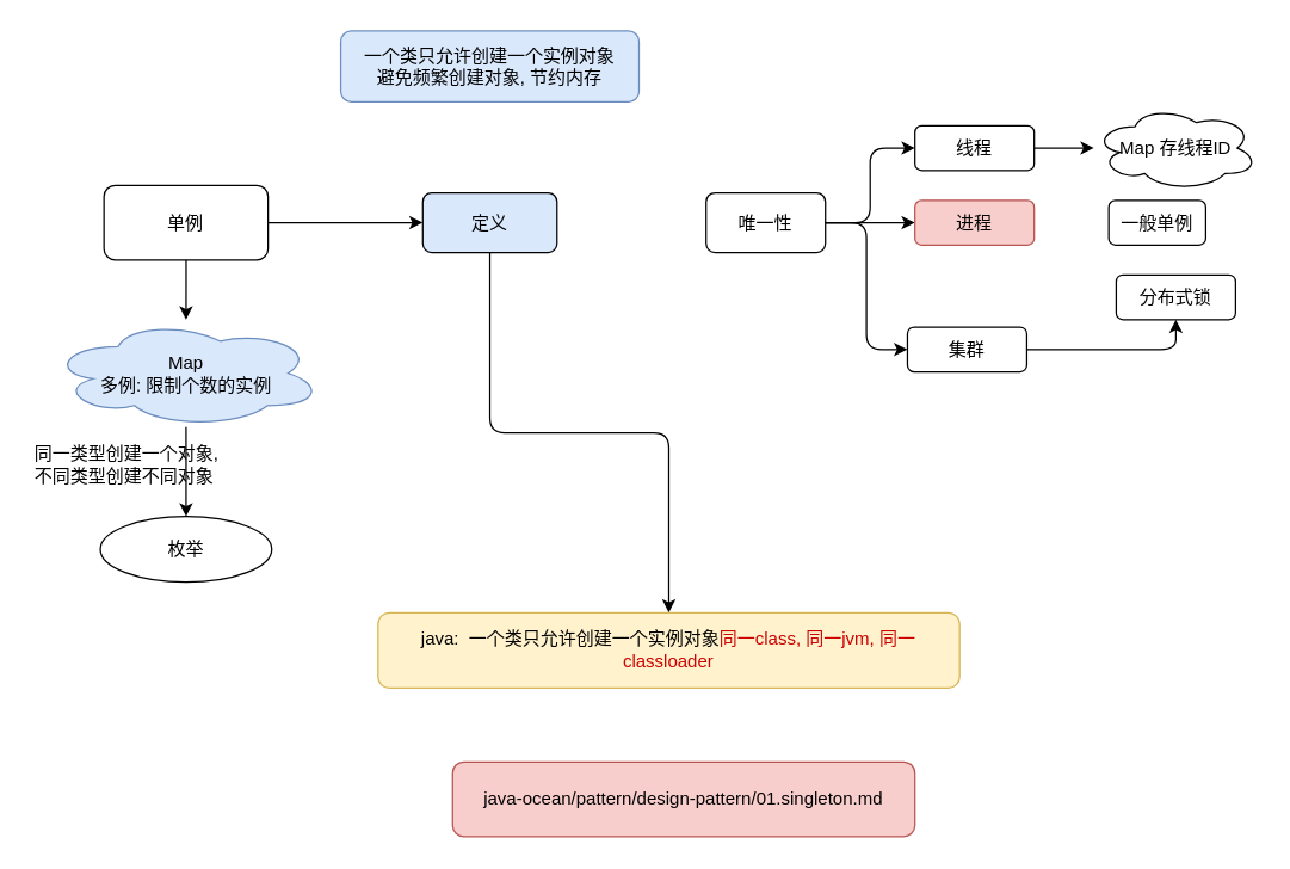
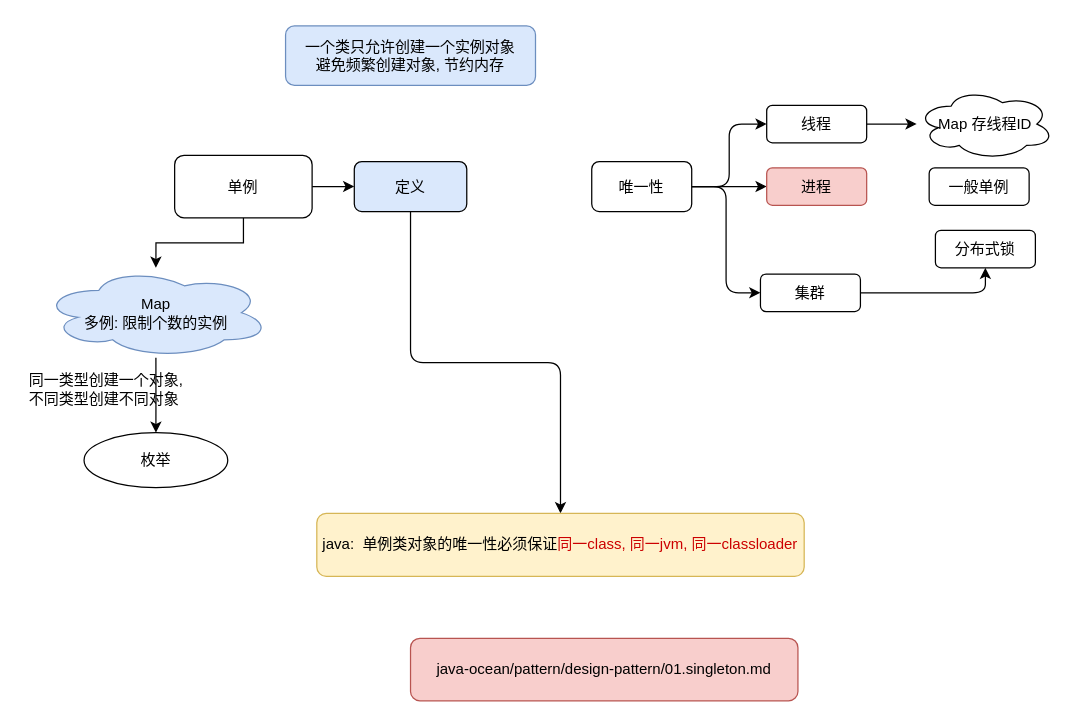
  <mxCell id="0" />
  <mxCell id="1" parent="0" />
  <mxCell id="2" value="" style="edgeStyle=orthogonalEdgeStyle;rounded=0;orthogonalLoop=1;jettySize=auto;html=1;" parent="1" source="4" target="6" edge="1"><mxGeometry relative="1" as="geometry" /></mxCell>
  <mxCell id="3" value="" style="edgeStyle=orthogonalEdgeStyle;rounded=0;orthogonalLoop=1;jettySize=auto;html=1;" parent="1" source="4" target="18" edge="1"><mxGeometry relative="1" as="geometry" /></mxCell>
- <mxCell id="4" value="单例" style="rounded=1;whiteSpace=wrap;html=1;" parent="1" vertex="1"><mxGeometry x="69.25" y="123.5" width="110" height="50" as="geometry" /></mxCell>
+ <mxCell id="4" value="单例" style="rounded=1;whiteSpace=wrap;html=1;" parent="1" vertex="1"><mxGeometry x="139.25" y="123.5" width="110" height="50" as="geometry" /></mxCell>
  <mxCell id="5" value="" style="edgeStyle=orthogonalEdgeStyle;rounded=1;orthogonalLoop=1;jettySize=auto;html=1;" edge="1" parent="1" source="6" target="25"><mxGeometry relative="1" as="geometry"><mxPoint x="433" y="148.5" as="targetPoint" /></mxGeometry></mxCell>
  <mxCell id="6" value="定义" style="rounded=1;whiteSpace=wrap;html=1;fillColor=#dae8fc;" parent="1" vertex="1"><mxGeometry x="283" y="128.5" width="90" height="40" as="geometry" /></mxCell>
  <mxCell id="7" value="" style="edgeStyle=orthogonalEdgeStyle;rounded=1;orthogonalLoop=1;jettySize=auto;html=1;entryX=0;entryY=0.5;entryDx=0;entryDy=0;" parent="1" source="10" target="12" edge="1"><mxGeometry relative="1" as="geometry" /></mxCell>
  <mxCell id="8" style="edgeStyle=orthogonalEdgeStyle;rounded=1;orthogonalLoop=1;jettySize=auto;html=1;entryX=0;entryY=0.5;entryDx=0;entryDy=0;" parent="1" source="10" target="13" edge="1"><mxGeometry relative="1" as="geometry" /></mxCell>
  <mxCell id="9" style="edgeStyle=orthogonalEdgeStyle;rounded=1;orthogonalLoop=1;jettySize=auto;html=1;entryX=0;entryY=0.5;entryDx=0;entryDy=0;" parent="1" source="10" target="15" edge="1"><mxGeometry relative="1" as="geometry" /></mxCell>
  <mxCell id="10" value="唯一性" style="rounded=1;whiteSpace=wrap;html=1;" parent="1" vertex="1"><mxGeometry x="473" y="128.5" width="80" height="40" as="geometry" /></mxCell>
  <mxCell id="11" value="" style="edgeStyle=orthogonalEdgeStyle;rounded=0;orthogonalLoop=1;jettySize=auto;html=1;" parent="1" source="12" target="16" edge="1"><mxGeometry relative="1" as="geometry" /></mxCell>
  <mxCell id="12" value="线程" style="rounded=1;whiteSpace=wrap;html=1;" parent="1" vertex="1"><mxGeometry x="613" y="83.5" width="80" height="30" as="geometry" /></mxCell>
  <mxCell id="13" value="进程" style="rounded=1;whiteSpace=wrap;html=1;fillColor=#f8cecc;strokeColor=#b85450;" parent="1" vertex="1"><mxGeometry x="613" y="133.5" width="80" height="30" as="geometry" /></mxCell>
  <mxCell id="14" value="" style="edgeStyle=orthogonalEdgeStyle;rounded=1;orthogonalLoop=1;jettySize=auto;html=1;" edge="1" parent="1" source="15" target="23"><mxGeometry relative="1" as="geometry" /></mxCell>
  <mxCell id="15" value="集群" style="rounded=1;whiteSpace=wrap;html=1;" parent="1" vertex="1"><mxGeometry x="608" y="218.5" width="80" height="30" as="geometry" /></mxCell>
  <mxCell id="16" value="Map 存线程ID" style="ellipse;shape=cloud;whiteSpace=wrap;html=1;rounded=1;" parent="1" vertex="1"><mxGeometry x="733" y="70" width="110" height="57" as="geometry" /></mxCell>
  <mxCell id="17" value="" style="edgeStyle=orthogonalEdgeStyle;rounded=1;orthogonalLoop=1;jettySize=auto;html=1;strokeColor=#000000;" parent="1" source="18" target="19" edge="1"><mxGeometry relative="1" as="geometry" /></mxCell>
  <mxCell id="18" value="Map&lt;br&gt;多例: 限制个数的实例" style="ellipse;shape=cloud;whiteSpace=wrap;html=1;rounded=1;fillColor=#dae8fc;strokeColor=#6c8ebf;" parent="1" vertex="1"><mxGeometry x="33" y="213.5" width="182.5" height="72" as="geometry" /></mxCell>
  <mxCell id="19" value="枚举" style="ellipse;whiteSpace=wrap;html=1;rounded=1;" parent="1" vertex="1"><mxGeometry x="66.75" y="345.5" width="115" height="44" as="geometry" /></mxCell>
  <mxCell id="20" value="同一类型创建一个对象, &lt;br&gt;不同类型创建不同对象" style="text;html=1;align=left;verticalAlign=middle;resizable=0;points=[];autosize=1;strokeColor=none;" parent="1" vertex="1"><mxGeometry x="20.5" y="295.5" width="140" height="30" as="geometry" /></mxCell>
- <mxCell id="21" value="java-ocean/pattern/design-pattern/01.singleton.md" style="rounded=1;whiteSpace=wrap;html=1;fillColor=#f8cecc;strokeColor=#b85450;" vertex="1" parent="1"><mxGeometry x="303" y="510" width="310" height="50" as="geometry" /></mxCell>
+ <mxCell id="21" value="java-ocean/pattern/design-pattern/01.singleton.md" style="rounded=1;whiteSpace=wrap;html=1;fillColor=#f8cecc;strokeColor=#b85450;" vertex="1" parent="1"><mxGeometry x="328" y="510" width="310" height="50" as="geometry" /></mxCell>
  <mxCell id="22" value="一个类只允许创建一个实例对象&lt;br&gt;避免频繁创建对象, 节约内存" style="rounded=1;whiteSpace=wrap;html=1;fillColor=#dae8fc;strokeColor=#6c8ebf;" vertex="1" parent="1"><mxGeometry x="228" y="20" width="200" height="47.5" as="geometry" /></mxCell>
  <mxCell id="23" value="分布式锁" style="rounded=1;whiteSpace=wrap;html=1;" vertex="1" parent="1"><mxGeometry x="748" y="183.5" width="80" height="30" as="geometry" /></mxCell>
- <mxCell id="24" value="一般单例" style="rounded=1;whiteSpace=wrap;html=1;" vertex="1" parent="1"><mxGeometry x="743" y="133.5" width="65" height="30" as="geometry" /></mxCell>
- <mxCell id="25" value="java:&amp;nbsp; 一个类只允许创建一个实例对象&lt;font color=&quot;#cc0000&quot;&gt;同一class, 同一jvm, 同一classloader&lt;/font&gt;" style="rounded=1;whiteSpace=wrap;html=1;fillColor=#fff2cc;strokeColor=#d6b656;" vertex="1" parent="1"><mxGeometry x="253" y="410" width="390" height="50.5" as="geometry" /></mxCell>
+ <mxCell id="24" value="一般单例" style="rounded=1;whiteSpace=wrap;html=1;" vertex="1" parent="1"><mxGeometry x="743" y="133.5" width="80" height="30" as="geometry" /></mxCell>
+ <mxCell id="25" value="java:&amp;nbsp; 单例类对象的唯一性必须保证&lt;font color=&quot;#cc0000&quot;&gt;同一class, 同一jvm, 同一classloader&lt;/font&gt;" style="rounded=1;whiteSpace=wrap;html=1;fillColor=#fff2cc;strokeColor=#d6b656;" vertex="1" parent="1"><mxGeometry x="253" y="410" width="390" height="50.5" as="geometry" /></mxCell>
